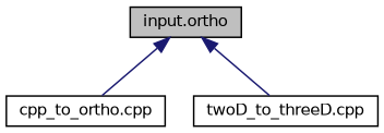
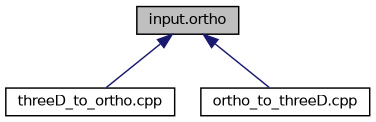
  digraph {
    node [color=black fontname=Helvetica fontsize=10 shape=record]
    edge [color=midnightblue dir=back fontname=Helvetica fontsize=10 labelfontname=Helvetica labelfontsize=10 style=solid]
    n1 [fillcolor=grey75 fontcolor=black height=0.2 label="input.ortho" style=filled width=0.4]
-   n2 [height=0.2 label="cpp_to_ortho.cpp" width=0.4]
-   n3 [height=0.2 label="twoD_to_threeD.cpp" width=0.4]
+   n2 [height=0.2 label="threeD_to_ortho.cpp" width=0.4]
+   n3 [height=0.2 label="ortho_to_threeD.cpp" width=0.4]
    n1 -> n2
    n1 -> n3
  }
